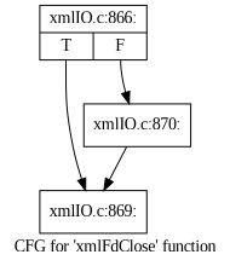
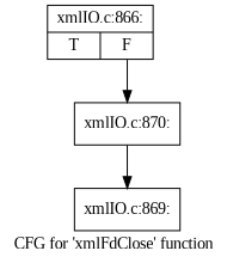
  digraph {
    fontname="Liberation Serif"
    label="CFG for 'xmlFdClose' function"
    node [fontname="Liberation Serif" shape=record]
    edge [fontname="Liberation Serif"]
    n1 [label="{xmlIO.c:866:|{<s0>T|<s1>F}}"]
    n2 [label="{xmlIO.c:869:}"]
    n3 [label="{xmlIO.c:870:}"]
-   n1 -> n2 [tailport=s0]
    n1 -> n3 [tailport=s1]
    n3 -> n2
  }
